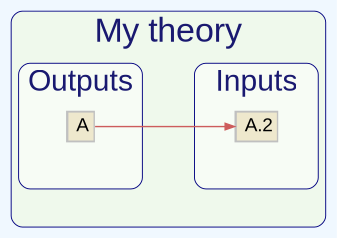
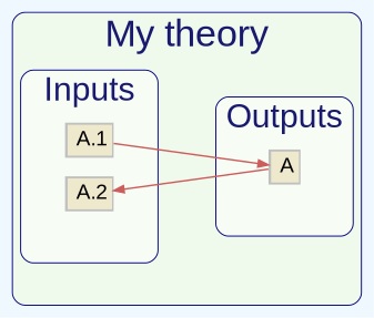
  digraph {
    bgcolor=aliceblue
    compound=true
    fontname=Arial
    labeljust=c
    rankdir=LR
    ranksep=1
    node [fillcolor=gray fontname=Arial shape=plaintext style=filled]
    edge [color=indianred fontcolor=indianred fontname=Arial fontsize=14.0 penwidth=1.5 style=bold]
+   n1 [height=0 label=<<TABLE  BORDER="0" CELLBORDER="0" CELLPADDING="4" CELLSPACING="2" >                            <TR><TD  BORDER="0" CELLPADDING="4"  BGCOLOR="cornsilk2"><FONT POINT-SIZE="20"> A.1</FONT></TD></TR>              </TABLE>> margin=0 width=0]
    n2 [height=0 label=<<TABLE  BORDER="0" CELLBORDER="0" CELLPADDING="4" CELLSPACING="2" >                            <TR><TD  BORDER="0" CELLPADDING="4"  BGCOLOR="cornsilk2"><FONT POINT-SIZE="20"> A.2</FONT></TD></TR>              </TABLE>> margin=0 width=0]
    cluster_2dummy [height=.001 style=invis width=.001]
    n4 [height=0 label=<<TABLE  BORDER="0" CELLBORDER="0" CELLPADDING="4" CELLSPACING="2" >                            <TR><TD  BORDER="0" CELLPADDING="4"  BGCOLOR="cornsilk2"><FONT POINT-SIZE="20"> A</FONT></TD></TR>              </TABLE>> margin=0 width=0]
    cluster_5dummy [height=.001 style=invis width=.001]
    cluster_1dummy [height=.001 style=invis width=.001]
    subgraph cluster_1 {
      bgcolor="#EFF9EC"
      color=navy
      fontcolor=midnightblue
      fontsize=36
      label="My theory"
      rank=source
      style=rounded
      cluster_1dummy
      subgraph cluster_2 {
        bgcolor="#F7FCF5"
        color=navy
        fontcolor=midnightblue
        fontsize=32
        label=Inputs
        rank=source
        style=rounded
+       n1
        n2
        cluster_2dummy
      }
      subgraph cluster_3 {
        bgcolor="#F7FCF5"
        color=navy
        fontcolor=midnightblue
        fontsize=32
        label=Outputs
        rank=source
        style=rounded
        n4
        cluster_5dummy
      }
    }
+   n1 -> n4
    n4 -> n2
  }
